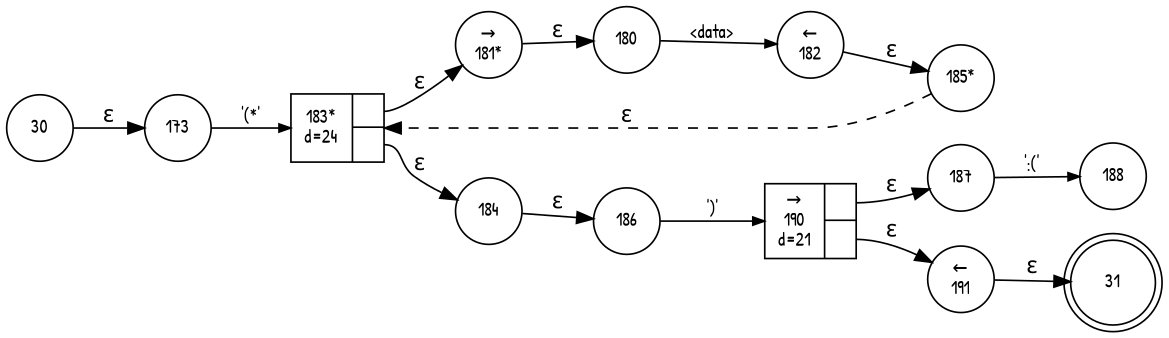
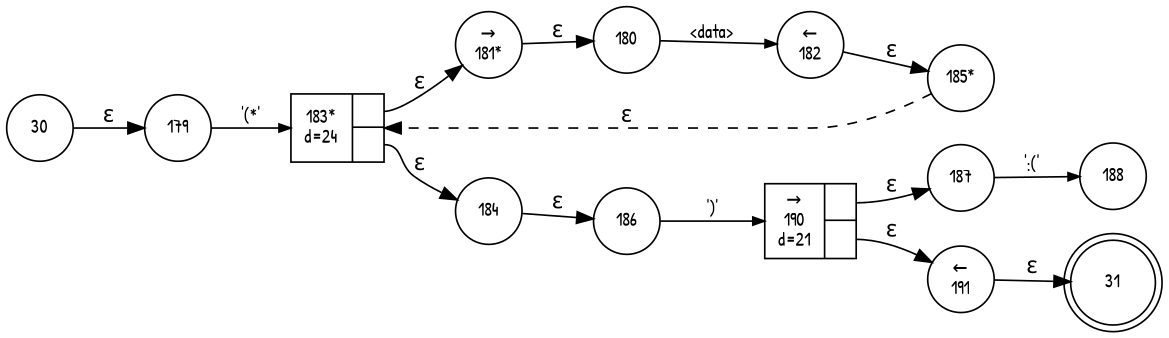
  digraph {
    fontname="Patrick Hand"
    rankdir=LR
    node [fixedsize=true fontname="Patrick Hand" fontsize=11 shape=circle peripheries=1]
    edge [fontname="Patrick Hand"]
    n1 [label=31 shape=doublecircle width=.6 peripheries=""]
-   n2 [label=173 width=.55]
+   n2 [label=179 width=.55]
    n3 [fixedsize=false label="{183*\nd=24|{<p0>|<p1>}}" shape=record]
    n4 [label="&rarr;\n181*" width=.55]
    n5 [label=184 width=.55]
    n6 [label=180 width=.55]
    n7 [label="&larr;\n182" width=.55]
    n8 [label="185*" width=.55]
    n9 [label=186 width=.55]
    n10 [fixedsize=false label="{&rarr;\n190\nd=21|{<p0>|<p1>}}" shape=record]
    n11 [label=187 width=.55]
    n12 [label="&larr;\n191" width=.55]
    n13 [label=188 width=.55]
    n14 [label=30 width=.55]
    n2 -> n3 [arrowhead=normal arrowsize=.7 fontsize=11 label="'(*'"]
    n3 -> n4 [label="&epsilon;" tailport=p0]
    n3 -> n5 [label="&epsilon;" tailport=p1]
    n4 -> n6 [label="&epsilon;"]
    n5 -> n9 [label="&epsilon;"]
    n6 -> n7 [arrowhead=normal arrowsize=.7 fontsize=11 label="<data>"]
    n7 -> n8 [label="&epsilon;"]
    n8 -> n3 [label="&epsilon;" style=dashed]
    n9 -> n10 [arrowhead=normal arrowsize=.7 fontsize=11 label="')'"]
    n10 -> n11 [label="&epsilon;" tailport=p0]
    n10 -> n12 [label="&epsilon;" tailport=p1]
    n11 -> n13 [arrowhead=normal arrowsize=.7 fontsize=11 label="':('"]
    n12 -> n1 [label="&epsilon;"]
    n14 -> n2 [label="&epsilon;"]
  }
